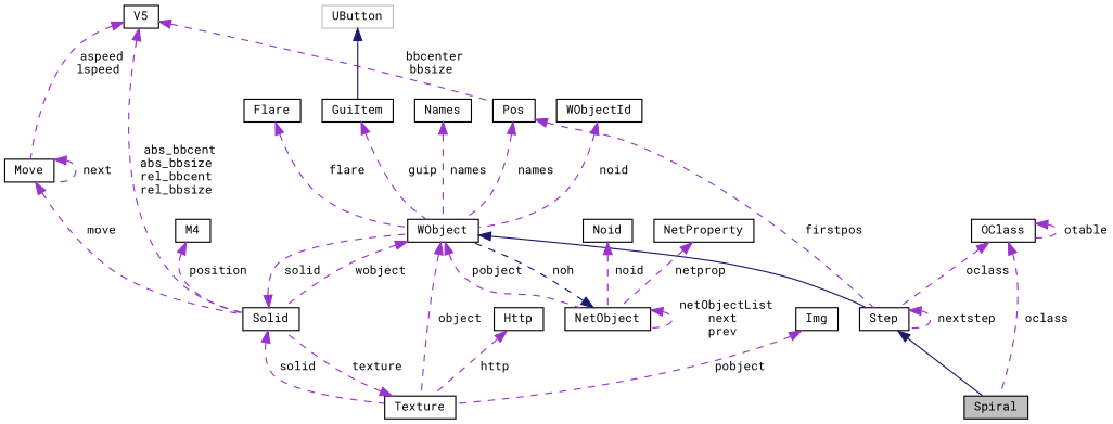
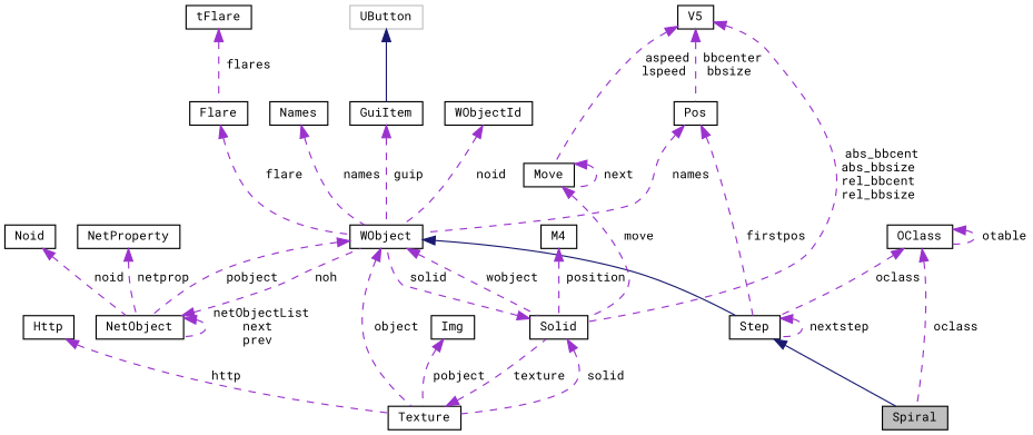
  digraph {
    fontname="Roboto Mono"
    node [color=black fontname="Roboto Mono" fontsize=10 shape=record]
    edge [color=darkorchid3 dir=back fontname="Roboto Mono" fontsize=10 labelfontname=FreeSans labelfontsize=10 style=dashed]
    n1 [fillcolor=grey75 fontcolor=black height=0.2 label=Spiral style=filled width=0.4]
    n2 [height=0.2 label=Step width=0.4]
    n3 [height=0.2 label=WObject width=0.4]
    n4 [height=0.2 label=NetObject width=0.4]
    n5 [height=0.2 label=Solid width=0.4]
    n6 [height=0.2 label=Texture width=0.4]
    n7 [height=0.2 label=Move width=0.4]
    n8 [height=0.2 label=V5 width=0.4]
    n9 [height=0.2 label=Pos width=0.4]
    n10 [height=0.2 label=Names width=0.4]
    n11 [height=0.2 label=WObjectId width=0.4]
    n12 [height=0.2 label=NetProperty width=0.4]
    n13 [height=0.2 label=Noid width=0.4]
    n14 [height=0.2 label=Http width=0.4]
    n15 [height=0.2 label=Img width=0.4]
    n16 [height=0.2 label=M4 width=0.4]
    n17 [height=0.2 label=GuiItem width=0.4]
    n18 [color=grey75 height=0.2 label=UButton width=0.4]
    n19 [height=0.2 label=Flare width=0.4]
+   n20 [height=0.2 label=tFlare width=0.4]
    n21 [height=0.2 label=OClass width=0.4]
    n2 -> n1 [color=midnightblue style=solid]
    n2 -> n2 [label=" nextstep"]
    n3 -> n2 [color=midnightblue style=solid]
    n3 -> n4 [label=" pobject"]
    n3 -> n5 [label=" wobject"]
    n3 -> n6 [label=" object"]
-   n4 -> n3 [color=midnightblue label=" noh"]
+   n4 -> n3 [label=" noh"]
    n4 -> n4 [label=" netObjectList\nnext\nprev"]
    n5 -> n3 [label=" solid"]
    n5 -> n6 [label=" solid"]
    n6 -> n5 [label=" texture"]
    n7 -> n5 [label=" move"]
    n7 -> n7 [label=" next"]
    n8 -> n5 [label=" abs_bbcent\nabs_bbsize\nrel_bbcent\nrel_bbsize"]
    n8 -> n7 [label=" aspeed\nlspeed"]
    n8 -> n9 [label=" bbcenter\nbbsize"]
    n9 -> n2 [label=" firstpos"]
    n9 -> n3 [label=" names"]
    n10 -> n3 [label=" names"]
    n11 -> n3 [label=" noid"]
    n12 -> n4 [label=" netprop"]
    n13 -> n4 [label=" noid"]
    n14 -> n6 [label=" http"]
    n15 -> n6 [label=" pobject"]
    n16 -> n5 [label=" position"]
    n17 -> n3 [label=" guip"]
    n18 -> n17 [color=midnightblue style=solid]
    n19 -> n3 [label=" flare"]
+   n20 -> n19 [label=" flares"]
    n21 -> n1 [label=" oclass"]
    n21 -> n2 [label=" oclass"]
    n21 -> n21 [label=" otable"]
  }
